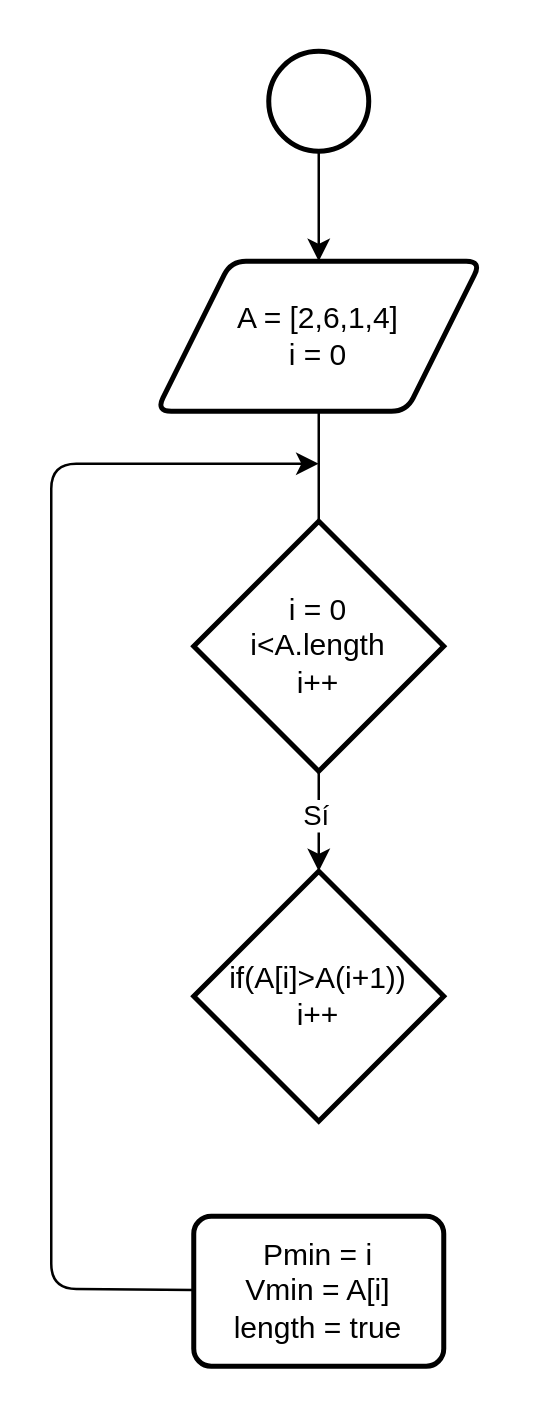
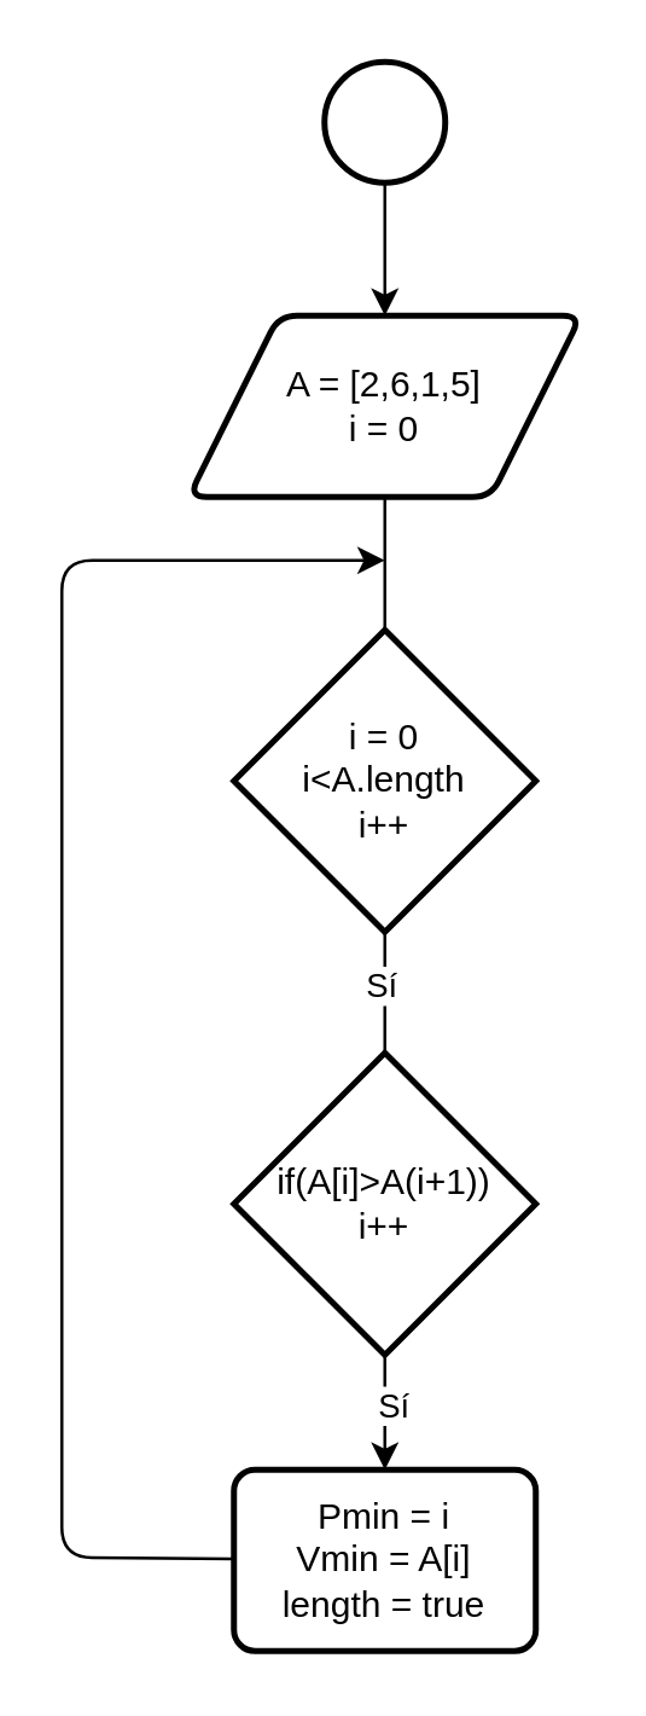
  <mxCell id="0" />
  <mxCell id="1" parent="0" />
  <mxCell id="2" style="edgeStyle=none;html=1;" parent="1" source="3" target="5" edge="1"><mxGeometry relative="1" as="geometry" /></mxCell>
  <mxCell id="3" value="" style="strokeWidth=2;html=1;shape=mxgraph.flowchart.start_2;whiteSpace=wrap;" parent="1" vertex="1"><mxGeometry x="107" y="20" width="40" height="40" as="geometry" /></mxCell>
  <mxCell id="4" style="edgeStyle=none;html=1;endArrow=none;" edge="1" parent="1" source="5" target="13"><mxGeometry relative="1" as="geometry" /></mxCell>
- <mxCell id="5" value="A = [2,6,1,4]&lt;div&gt;i = 0&lt;/div&gt;" style="shape=parallelogram;html=1;strokeWidth=2;perimeter=parallelogramPerimeter;whiteSpace=wrap;rounded=1;arcSize=12;size=0.23;" parent="1" vertex="1"><mxGeometry x="62" y="104" width="130" height="60" as="geometry" /></mxCell>
+ <mxCell id="5" value="A = [2,6,1,5]&lt;div&gt;i = 0&lt;/div&gt;" style="shape=parallelogram;html=1;strokeWidth=2;perimeter=parallelogramPerimeter;whiteSpace=wrap;rounded=1;arcSize=12;size=0.23;" parent="1" vertex="1"><mxGeometry x="62" y="104" width="130" height="60" as="geometry" /></mxCell>
+ <mxCell id="6" value="" style="edgeStyle=none;html=1;" parent="1" source="8" target="9" edge="1"><mxGeometry relative="1" as="geometry" /></mxCell>
+ <mxCell id="7" value="Sí" style="edgeLabel;html=1;align=center;verticalAlign=middle;resizable=0;points=[];" vertex="1" connectable="0" parent="6"><mxGeometry x="-0.152" y="2" relative="1" as="geometry"><mxPoint as="offset" /></mxGeometry></mxCell>
  <mxCell id="8" value="if(A[i]&amp;gt;A(i+1))&lt;div&gt;i++&lt;/div&gt;" style="strokeWidth=2;html=1;shape=mxgraph.flowchart.decision;whiteSpace=wrap;" parent="1" vertex="1"><mxGeometry x="77" y="348" width="100" height="100" as="geometry" /></mxCell>
  <mxCell id="9" value="Pmin = i&lt;div&gt;Vmin = A[i]&lt;/div&gt;&lt;div&gt;length = true&lt;/div&gt;" style="rounded=1;whiteSpace=wrap;html=1;absoluteArcSize=1;arcSize=14;strokeWidth=2;" parent="1" vertex="1"><mxGeometry x="77" y="486" width="100" height="60" as="geometry" /></mxCell>
  <mxCell id="10" style="edgeStyle=none;html=1;" edge="1" parent="1" source="9"><mxGeometry relative="1" as="geometry"><mxPoint x="127" y="185" as="targetPoint" /><Array as="points"><mxPoint x="20" y="515" /><mxPoint x="20" y="465" /><mxPoint x="20" y="185" /></Array></mxGeometry></mxCell>
- <mxCell id="11" style="edgeStyle=none;html=1;" edge="1" parent="1" source="13" target="8"><mxGeometry relative="1" as="geometry" /></mxCell>
+ <mxCell id="11" style="edgeStyle=none;html=1;endArrow=none;" edge="1" parent="1" source="13" target="8"><mxGeometry relative="1" as="geometry" /></mxCell>
  <mxCell id="12" value="Sí" style="edgeLabel;html=1;align=center;verticalAlign=middle;resizable=0;points=[];" vertex="1" connectable="0" parent="11"><mxGeometry x="-0.162" y="-2" relative="1" as="geometry"><mxPoint as="offset" /></mxGeometry></mxCell>
  <mxCell id="13" value="i = 0&lt;div&gt;i&amp;lt;A.length&lt;/div&gt;&lt;div&gt;i++&lt;/div&gt;" style="strokeWidth=2;html=1;shape=mxgraph.flowchart.decision;whiteSpace=wrap;" vertex="1" parent="1"><mxGeometry x="77" y="208" width="100" height="100" as="geometry" /></mxCell>
